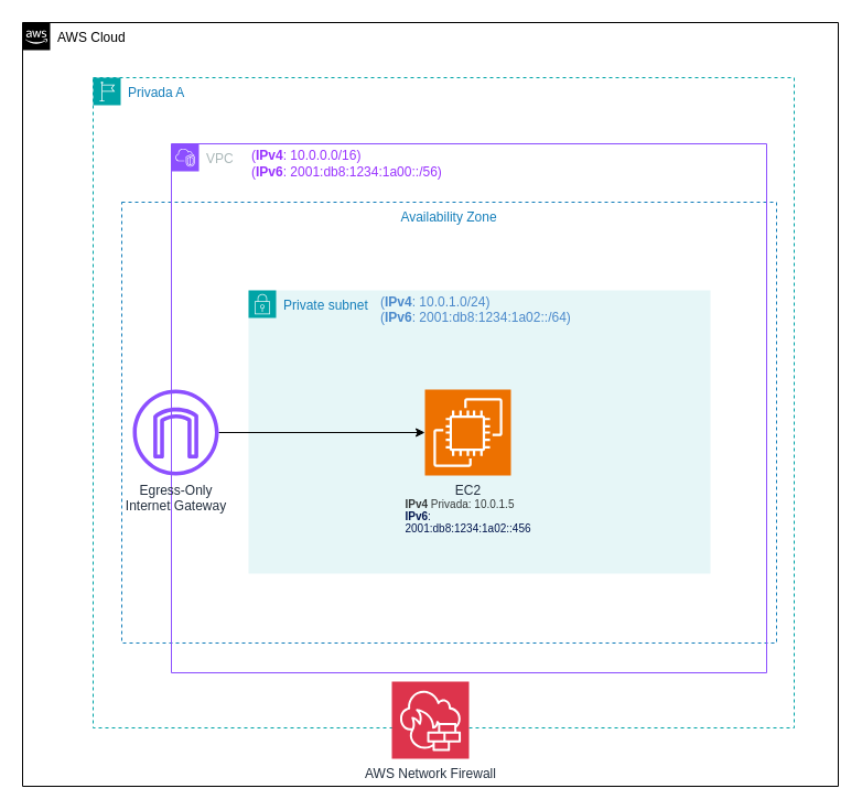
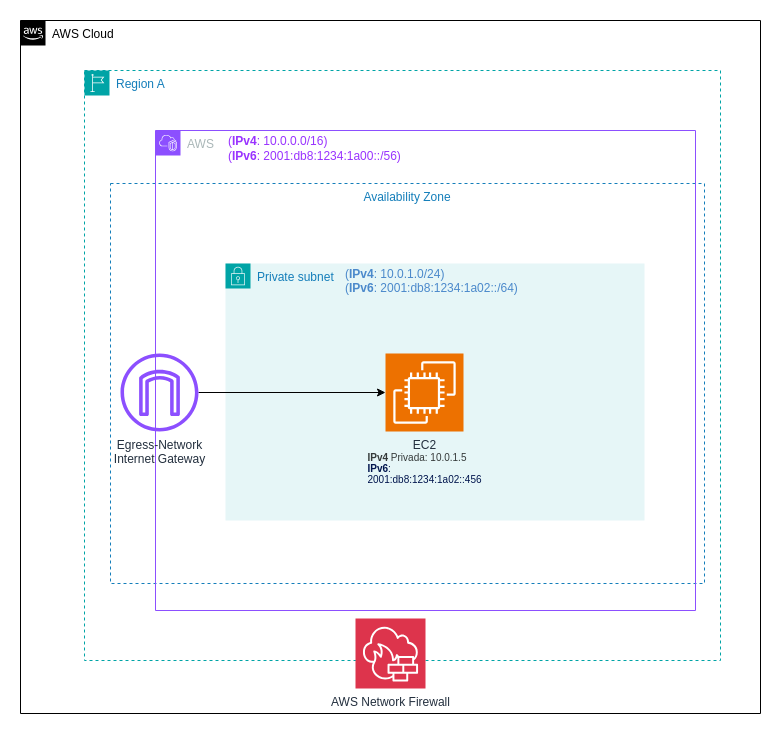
  <mxCell id="0" />
  <mxCell id="1" parent="0" />
  <mxCell id="2" value="AWS Cloud" style="points=[[0,0],[0.25,0],[0.5,0],[0.75,0],[1,0],[1,0.25],[1,0.5],[1,0.75],[1,1],[0.75,1],[0.5,1],[0.25,1],[0,1],[0,0.75],[0,0.5],[0,0.25]];outlineConnect=0;html=1;whiteSpace=wrap;fontSize=12;fontStyle=0;container=1;pointerEvents=0;collapsible=0;recursiveResize=0;shape=mxgraph.aws4.group;grIcon=mxgraph.aws4.group_aws_cloud_alt;fillColor=none;verticalAlign=top;align=left;spacingLeft=30;dashed=0;" vertex="1" parent="1"><mxGeometry x="20" y="20" width="740" height="693" as="geometry" /></mxCell>
- <mxCell id="3" value="Privada A" style="points=[[0,0],[0.25,0],[0.5,0],[0.75,0],[1,0],[1,0.25],[1,0.5],[1,0.75],[1,1],[0.75,1],[0.5,1],[0.25,1],[0,1],[0,0.75],[0,0.5],[0,0.25]];outlineConnect=0;gradientColor=none;html=1;whiteSpace=wrap;fontSize=12;fontStyle=0;container=1;pointerEvents=0;collapsible=0;recursiveResize=0;shape=mxgraph.aws4.group;grIcon=mxgraph.aws4.group_region;strokeColor=#00A4A6;fillColor=none;verticalAlign=top;align=left;spacingLeft=30;fontColor=#147EBA;dashed=1;" vertex="1" parent="2"><mxGeometry x="64" y="50" width="636" height="590" as="geometry" /></mxCell>
+ <mxCell id="3" value="Region A" style="points=[[0,0],[0.25,0],[0.5,0],[0.75,0],[1,0],[1,0.25],[1,0.5],[1,0.75],[1,1],[0.75,1],[0.5,1],[0.25,1],[0,1],[0,0.75],[0,0.5],[0,0.25]];outlineConnect=0;gradientColor=none;html=1;whiteSpace=wrap;fontSize=12;fontStyle=0;container=1;pointerEvents=0;collapsible=0;recursiveResize=0;shape=mxgraph.aws4.group;grIcon=mxgraph.aws4.group_region;strokeColor=#00A4A6;fillColor=none;verticalAlign=top;align=left;spacingLeft=30;fontColor=#147EBA;dashed=1;" vertex="1" parent="2"><mxGeometry x="64" y="50" width="636" height="590" as="geometry" /></mxCell>
  <mxCell id="4" value="Availability Zone" style="fillColor=none;strokeColor=#147EBA;dashed=1;verticalAlign=top;fontStyle=0;fontColor=#147EBA;whiteSpace=wrap;html=1;" vertex="1" parent="3"><mxGeometry x="26" y="113" width="594" height="400" as="geometry" /></mxCell>
  <mxCell id="5" value="Private subnet" style="points=[[0,0],[0.25,0],[0.5,0],[0.75,0],[1,0],[1,0.25],[1,0.5],[1,0.75],[1,1],[0.75,1],[0.5,1],[0.25,1],[0,1],[0,0.75],[0,0.5],[0,0.25]];outlineConnect=0;gradientColor=none;html=1;whiteSpace=wrap;fontSize=12;fontStyle=0;container=1;pointerEvents=0;collapsible=0;recursiveResize=0;shape=mxgraph.aws4.group;grIcon=mxgraph.aws4.group_security_group;grStroke=0;strokeColor=#00A4A6;fillColor=#E6F6F7;verticalAlign=top;align=left;spacingLeft=30;fontColor=#147EBA;dashed=0;" vertex="1" parent="3"><mxGeometry x="141" y="193" width="419" height="257" as="geometry" /></mxCell>
  <mxCell id="6" value="EC2&lt;br&gt;&lt;p style=&quot;margin: 0px; font-variant-numeric: normal; font-variant-east-asian: normal; font-variant-alternates: normal; font-size-adjust: none; font-kerning: auto; font-optical-sizing: auto; font-feature-settings: normal; font-variation-settings: normal; font-variant-position: normal; font-variant-emoji: normal; font-stretch: normal; font-size: 10px; line-height: normal; color: rgb(52, 57, 57); text-align: start; text-wrap-mode: wrap;&quot; class=&quot;p1&quot;&gt;&lt;b&gt;IPv4&lt;/b&gt; Privada: 10.0.1.5&lt;/p&gt;&lt;p style=&quot;margin: 0px; font-variant-numeric: normal; font-variant-east-asian: normal; font-variant-alternates: normal; font-size-adjust: none; font-kerning: auto; font-optical-sizing: auto; font-feature-settings: normal; font-variation-settings: normal; font-variant-position: normal; font-variant-emoji: normal; font-stretch: normal; font-size: 10px; line-height: normal; color: rgb(1, 21, 77); text-align: start; text-wrap-mode: wrap;&quot; class=&quot;p2&quot;&gt;&lt;b&gt;IPv6&lt;/b&gt;: 2001:db8:1234:1a02::456&lt;/p&gt;" style="sketch=0;points=[[0,0,0],[0.25,0,0],[0.5,0,0],[0.75,0,0],[1,0,0],[0,1,0],[0.25,1,0],[0.5,1,0],[0.75,1,0],[1,1,0],[0,0.25,0],[0,0.5,0],[0,0.75,0],[1,0.25,0],[1,0.5,0],[1,0.75,0]];outlineConnect=0;fontColor=#232F3E;fillColor=#ED7100;strokeColor=#ffffff;dashed=0;verticalLabelPosition=bottom;verticalAlign=top;align=center;html=1;fontSize=12;fontStyle=0;aspect=fixed;shape=mxgraph.aws4.resourceIcon;resIcon=mxgraph.aws4.ec2;" vertex="1" parent="5"><mxGeometry x="160" y="90" width="78" height="78" as="geometry" /></mxCell>
- <mxCell id="7" value="VPC" style="points=[[0,0],[0.25,0],[0.5,0],[0.75,0],[1,0],[1,0.25],[1,0.5],[1,0.75],[1,1],[0.75,1],[0.5,1],[0.25,1],[0,1],[0,0.75],[0,0.5],[0,0.25]];outlineConnect=0;gradientColor=none;html=1;whiteSpace=wrap;fontSize=12;fontStyle=0;container=1;pointerEvents=0;collapsible=0;recursiveResize=0;shape=mxgraph.aws4.group;grIcon=mxgraph.aws4.group_vpc2;strokeColor=#8C4FFF;fillColor=none;verticalAlign=top;align=left;spacingLeft=30;fontColor=#AAB7B8;dashed=0;" vertex="1" parent="3"><mxGeometry x="71" y="60" width="540" height="480" as="geometry" /></mxCell>
+ <mxCell id="7" value="AWS" style="points=[[0,0],[0.25,0],[0.5,0],[0.75,0],[1,0],[1,0.25],[1,0.5],[1,0.75],[1,1],[0.75,1],[0.5,1],[0.25,1],[0,1],[0,0.75],[0,0.5],[0,0.25]];outlineConnect=0;gradientColor=none;html=1;whiteSpace=wrap;fontSize=12;fontStyle=0;container=1;pointerEvents=0;collapsible=0;recursiveResize=0;shape=mxgraph.aws4.group;grIcon=mxgraph.aws4.group_vpc2;strokeColor=#8C4FFF;fillColor=none;verticalAlign=top;align=left;spacingLeft=30;fontColor=#AAB7B8;dashed=0;" vertex="1" parent="3"><mxGeometry x="71" y="60" width="540" height="480" as="geometry" /></mxCell>
  <mxCell id="8" value="&lt;div&gt;(&lt;b&gt;IPv4&lt;/b&gt;: 10.0.0.0/16)&lt;/div&gt;&lt;div&gt;(&lt;b&gt;IPv6&lt;/b&gt;: 2001:db8:1234:1a00::/56)&lt;/div&gt;" style="text;html=1;align=left;verticalAlign=middle;whiteSpace=wrap;rounded=0;fontColor=#9933FF;" vertex="1" parent="7"><mxGeometry x="71" y="3" width="204" height="30" as="geometry" /></mxCell>
  <mxCell id="9" style="edgeStyle=orthogonalEdgeStyle;rounded=0;orthogonalLoop=1;jettySize=auto;html=1;" edge="1" parent="3" source="10" target="6"><mxGeometry relative="1" as="geometry" /></mxCell>
- <mxCell id="10" value="Egress-Only &lt;br&gt;Internet Gateway" style="sketch=0;outlineConnect=0;fontColor=#232F3E;gradientColor=none;fillColor=#8C4FFF;strokeColor=none;dashed=0;verticalLabelPosition=bottom;verticalAlign=top;align=center;html=1;fontSize=12;fontStyle=0;aspect=fixed;pointerEvents=1;shape=mxgraph.aws4.internet_gateway;" vertex="1" parent="3"><mxGeometry x="36" y="283" width="78" height="78" as="geometry" /></mxCell>
+ <mxCell id="10" value="Egress-Network &lt;br&gt;Internet Gateway" style="sketch=0;outlineConnect=0;fontColor=#232F3E;gradientColor=none;fillColor=#8C4FFF;strokeColor=none;dashed=0;verticalLabelPosition=bottom;verticalAlign=top;align=center;html=1;fontSize=12;fontStyle=0;aspect=fixed;pointerEvents=1;shape=mxgraph.aws4.internet_gateway;" vertex="1" parent="3"><mxGeometry x="36" y="283" width="78" height="78" as="geometry" /></mxCell>
  <mxCell id="11" value="&lt;p style=&quot;margin: 0px; font-variant-numeric: normal; font-variant-east-asian: normal; font-variant-alternates: normal; font-size-adjust: none; font-kerning: auto; font-optical-sizing: auto; font-feature-settings: normal; font-variation-settings: normal; font-variant-position: normal; font-variant-emoji: normal; font-stretch: normal; line-height: normal; color: rgb(75, 137, 203);&quot; class=&quot;p1&quot;&gt;(&lt;b&gt;IPv4&lt;/b&gt;: 10.0.1.0/24)&lt;/p&gt;&lt;p style=&quot;margin: 0px; font-variant-numeric: normal; font-variant-east-asian: normal; font-variant-alternates: normal; font-size-adjust: none; font-kerning: auto; font-optical-sizing: auto; font-feature-settings: normal; font-variation-settings: normal; font-variant-position: normal; font-variant-emoji: normal; font-stretch: normal; line-height: normal; color: rgb(75, 137, 203);&quot; class=&quot;p1&quot;&gt;(&lt;b&gt;IPv6&lt;/b&gt;: 2001:db8:1234:1a02::/64)&lt;/p&gt;" style="text;html=1;align=left;verticalAlign=middle;whiteSpace=wrap;rounded=0;fontColor=#9933FF;" vertex="1" parent="3"><mxGeometry x="259" y="195" width="204" height="30" as="geometry" /></mxCell>
  <mxCell id="12" value="AWS Network Firewall" style="sketch=0;points=[[0,0,0],[0.25,0,0],[0.5,0,0],[0.75,0,0],[1,0,0],[0,1,0],[0.25,1,0],[0.5,1,0],[0.75,1,0],[1,1,0],[0,0.25,0],[0,0.5,0],[0,0.75,0],[1,0.25,0],[1,0.5,0],[1,0.75,0]];outlineConnect=0;fontColor=#232F3E;fillColor=#DD344C;strokeColor=#ffffff;dashed=0;verticalLabelPosition=bottom;verticalAlign=top;align=center;html=1;fontSize=12;fontStyle=0;aspect=fixed;shape=mxgraph.aws4.resourceIcon;resIcon=mxgraph.aws4.network_firewall;" vertex="1" parent="2"><mxGeometry x="335" y="598" width="70" height="70" as="geometry" /></mxCell>
